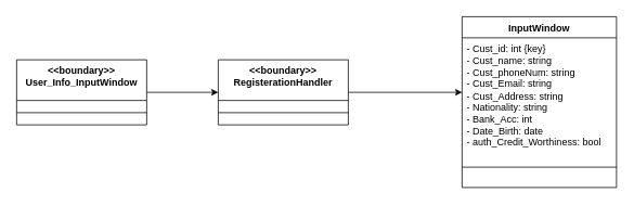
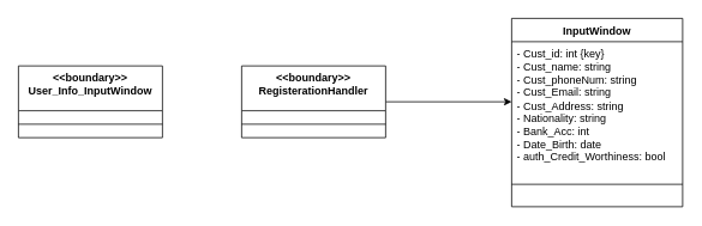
  <mxCell id="0" />
  <mxCell id="1" parent="0" />
  <mxCell id="2" value="InputWindow" style="swimlane;fontStyle=1;align=center;verticalAlign=top;childLayout=stackLayout;horizontal=1;startSize=26;horizontalStack=0;resizeParent=1;resizeParentMax=0;resizeLast=0;collapsible=1;marginBottom=0;whiteSpace=wrap;html=1;" vertex="1" parent="1"><mxGeometry x="568" y="20" width="190" height="210" as="geometry" /></mxCell>
  <mxCell id="3" value="- Cust_id: int {key}&lt;div&gt;- Cust_name: string&lt;/div&gt;&lt;div&gt;- Cust_phoneNum: string&lt;/div&gt;&lt;div&gt;- Cust_Email: string&lt;/div&gt;&lt;div&gt;- Cust_Address: string&lt;/div&gt;&lt;div&gt;- Nationality: string&lt;/div&gt;&lt;div&gt;- Bank_Acc: int&lt;/div&gt;&lt;div&gt;- Date_Birth: date&lt;/div&gt;&lt;div&gt;- auth_Credit_Worthiness: bool&lt;/div&gt;&lt;div&gt;&lt;br style=&quot;text-align: center;&quot;&gt;&lt;/div&gt;" style="text;strokeColor=none;fillColor=none;align=left;verticalAlign=top;spacingLeft=4;spacingRight=4;overflow=hidden;rotatable=0;points=[[0,0.5],[1,0.5]];portConstraint=eastwest;whiteSpace=wrap;html=1;" vertex="1" parent="2"><mxGeometry y="26" width="190" height="134" as="geometry" /></mxCell>
  <mxCell id="4" value="" style="line;strokeWidth=1;fillColor=none;align=left;verticalAlign=middle;spacingTop=-1;spacingLeft=3;spacingRight=3;rotatable=0;labelPosition=right;points=[];portConstraint=eastwest;strokeColor=inherit;" vertex="1" parent="2"><mxGeometry y="160" width="190" height="50" as="geometry" /></mxCell>
  <mxCell id="5" style="edgeStyle=orthogonalEdgeStyle;rounded=0;orthogonalLoop=1;jettySize=auto;html=1;entryX=0;entryY=0.5;entryDx=0;entryDy=0;" edge="1" parent="1" source="6" target="3"><mxGeometry relative="1" as="geometry" /></mxCell>
  <mxCell id="6" value="&lt;div&gt;&amp;lt;&amp;lt;boundary&amp;gt;&amp;gt;&lt;/div&gt;RegisterationHandler" style="swimlane;fontStyle=1;align=center;verticalAlign=top;childLayout=stackLayout;horizontal=1;startSize=50;horizontalStack=0;resizeParent=1;resizeParentMax=0;resizeLast=0;collapsible=1;marginBottom=0;whiteSpace=wrap;html=1;" vertex="1" parent="1"><mxGeometry x="268" y="73" width="160" height="80" as="geometry" /></mxCell>
  <mxCell id="7" value="" style="line;strokeWidth=1;fillColor=none;align=left;verticalAlign=middle;spacingTop=-1;spacingLeft=3;spacingRight=3;rotatable=0;labelPosition=right;points=[];portConstraint=eastwest;strokeColor=inherit;" vertex="1" parent="6"><mxGeometry y="50" width="160" height="30" as="geometry" /></mxCell>
- <mxCell id="8" style="edgeStyle=orthogonalEdgeStyle;rounded=0;orthogonalLoop=1;jettySize=auto;html=1;entryX=0;entryY=0.5;entryDx=0;entryDy=0;" edge="1" parent="1" source="9" target="6"><mxGeometry relative="1" as="geometry" /></mxCell>
  <mxCell id="9" value="&lt;div&gt;&amp;lt;&amp;lt;boundary&amp;gt;&amp;gt;&lt;/div&gt;User_Info_InputWindow" style="swimlane;fontStyle=1;align=center;verticalAlign=top;childLayout=stackLayout;horizontal=1;startSize=50;horizontalStack=0;resizeParent=1;resizeParentMax=0;resizeLast=0;collapsible=1;marginBottom=0;whiteSpace=wrap;html=1;" vertex="1" parent="1"><mxGeometry x="20" y="73" width="160" height="80" as="geometry" /></mxCell>
  <mxCell id="10" value="" style="line;strokeWidth=1;fillColor=none;align=left;verticalAlign=middle;spacingTop=-1;spacingLeft=3;spacingRight=3;rotatable=0;labelPosition=right;points=[];portConstraint=eastwest;strokeColor=inherit;" vertex="1" parent="9"><mxGeometry y="50" width="160" height="30" as="geometry" /></mxCell>
